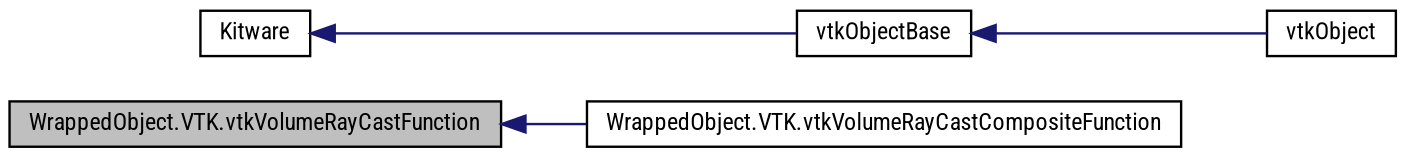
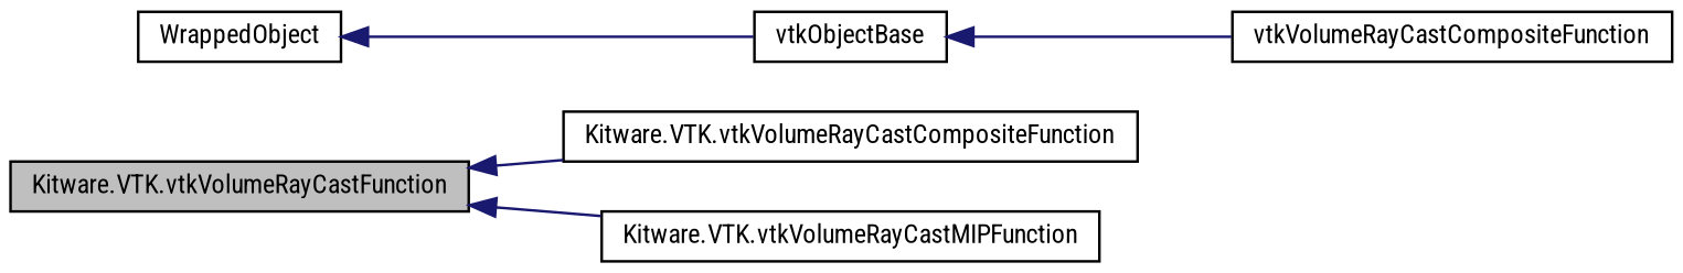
  digraph {
    fontname="Roboto Condensed"
    rankdir=LR
    node [color=black fontname="Roboto Condensed" fontsize=10 shape=record]
    edge [color=midnightblue dir=back fontname="Roboto Condensed" fontsize=10 labelfontname=FreeSans labelfontsize=10 style=solid]
-   n1 [fillcolor=grey75 fontcolor=black height=0.2 label="WrappedObject.VTK.vtkVolumeRayCastFunction" style=filled width=0.4]
-   n2 [height=0.2 label="WrappedObject.VTK.vtkVolumeRayCastCompositeFunction" width=0.4]
-   n4 [height=0.2 label=vtkObject width=0.4]
+   n1 [fillcolor=grey75 fontcolor=black height=0.2 label="Kitware.VTK.vtkVolumeRayCastFunction" style=filled width=0.4]
+   n2 [height=0.2 label="Kitware.VTK.vtkVolumeRayCastCompositeFunction" width=0.4]
+   n3 [height=0.2 label="Kitware.VTK.vtkVolumeRayCastMIPFunction" width=0.4]
+   n4 [height=0.2 label=vtkVolumeRayCastCompositeFunction width=0.4]
    n5 [height=0.2 label=vtkObjectBase width=0.4]
-   n6 [height=0.2 label=Kitware width=0.4]
+   n6 [height=0.2 label=WrappedObject width=0.4]
    n1 -> n2
+   n1 -> n3
    n5 -> n4
    n6 -> n5
  }
